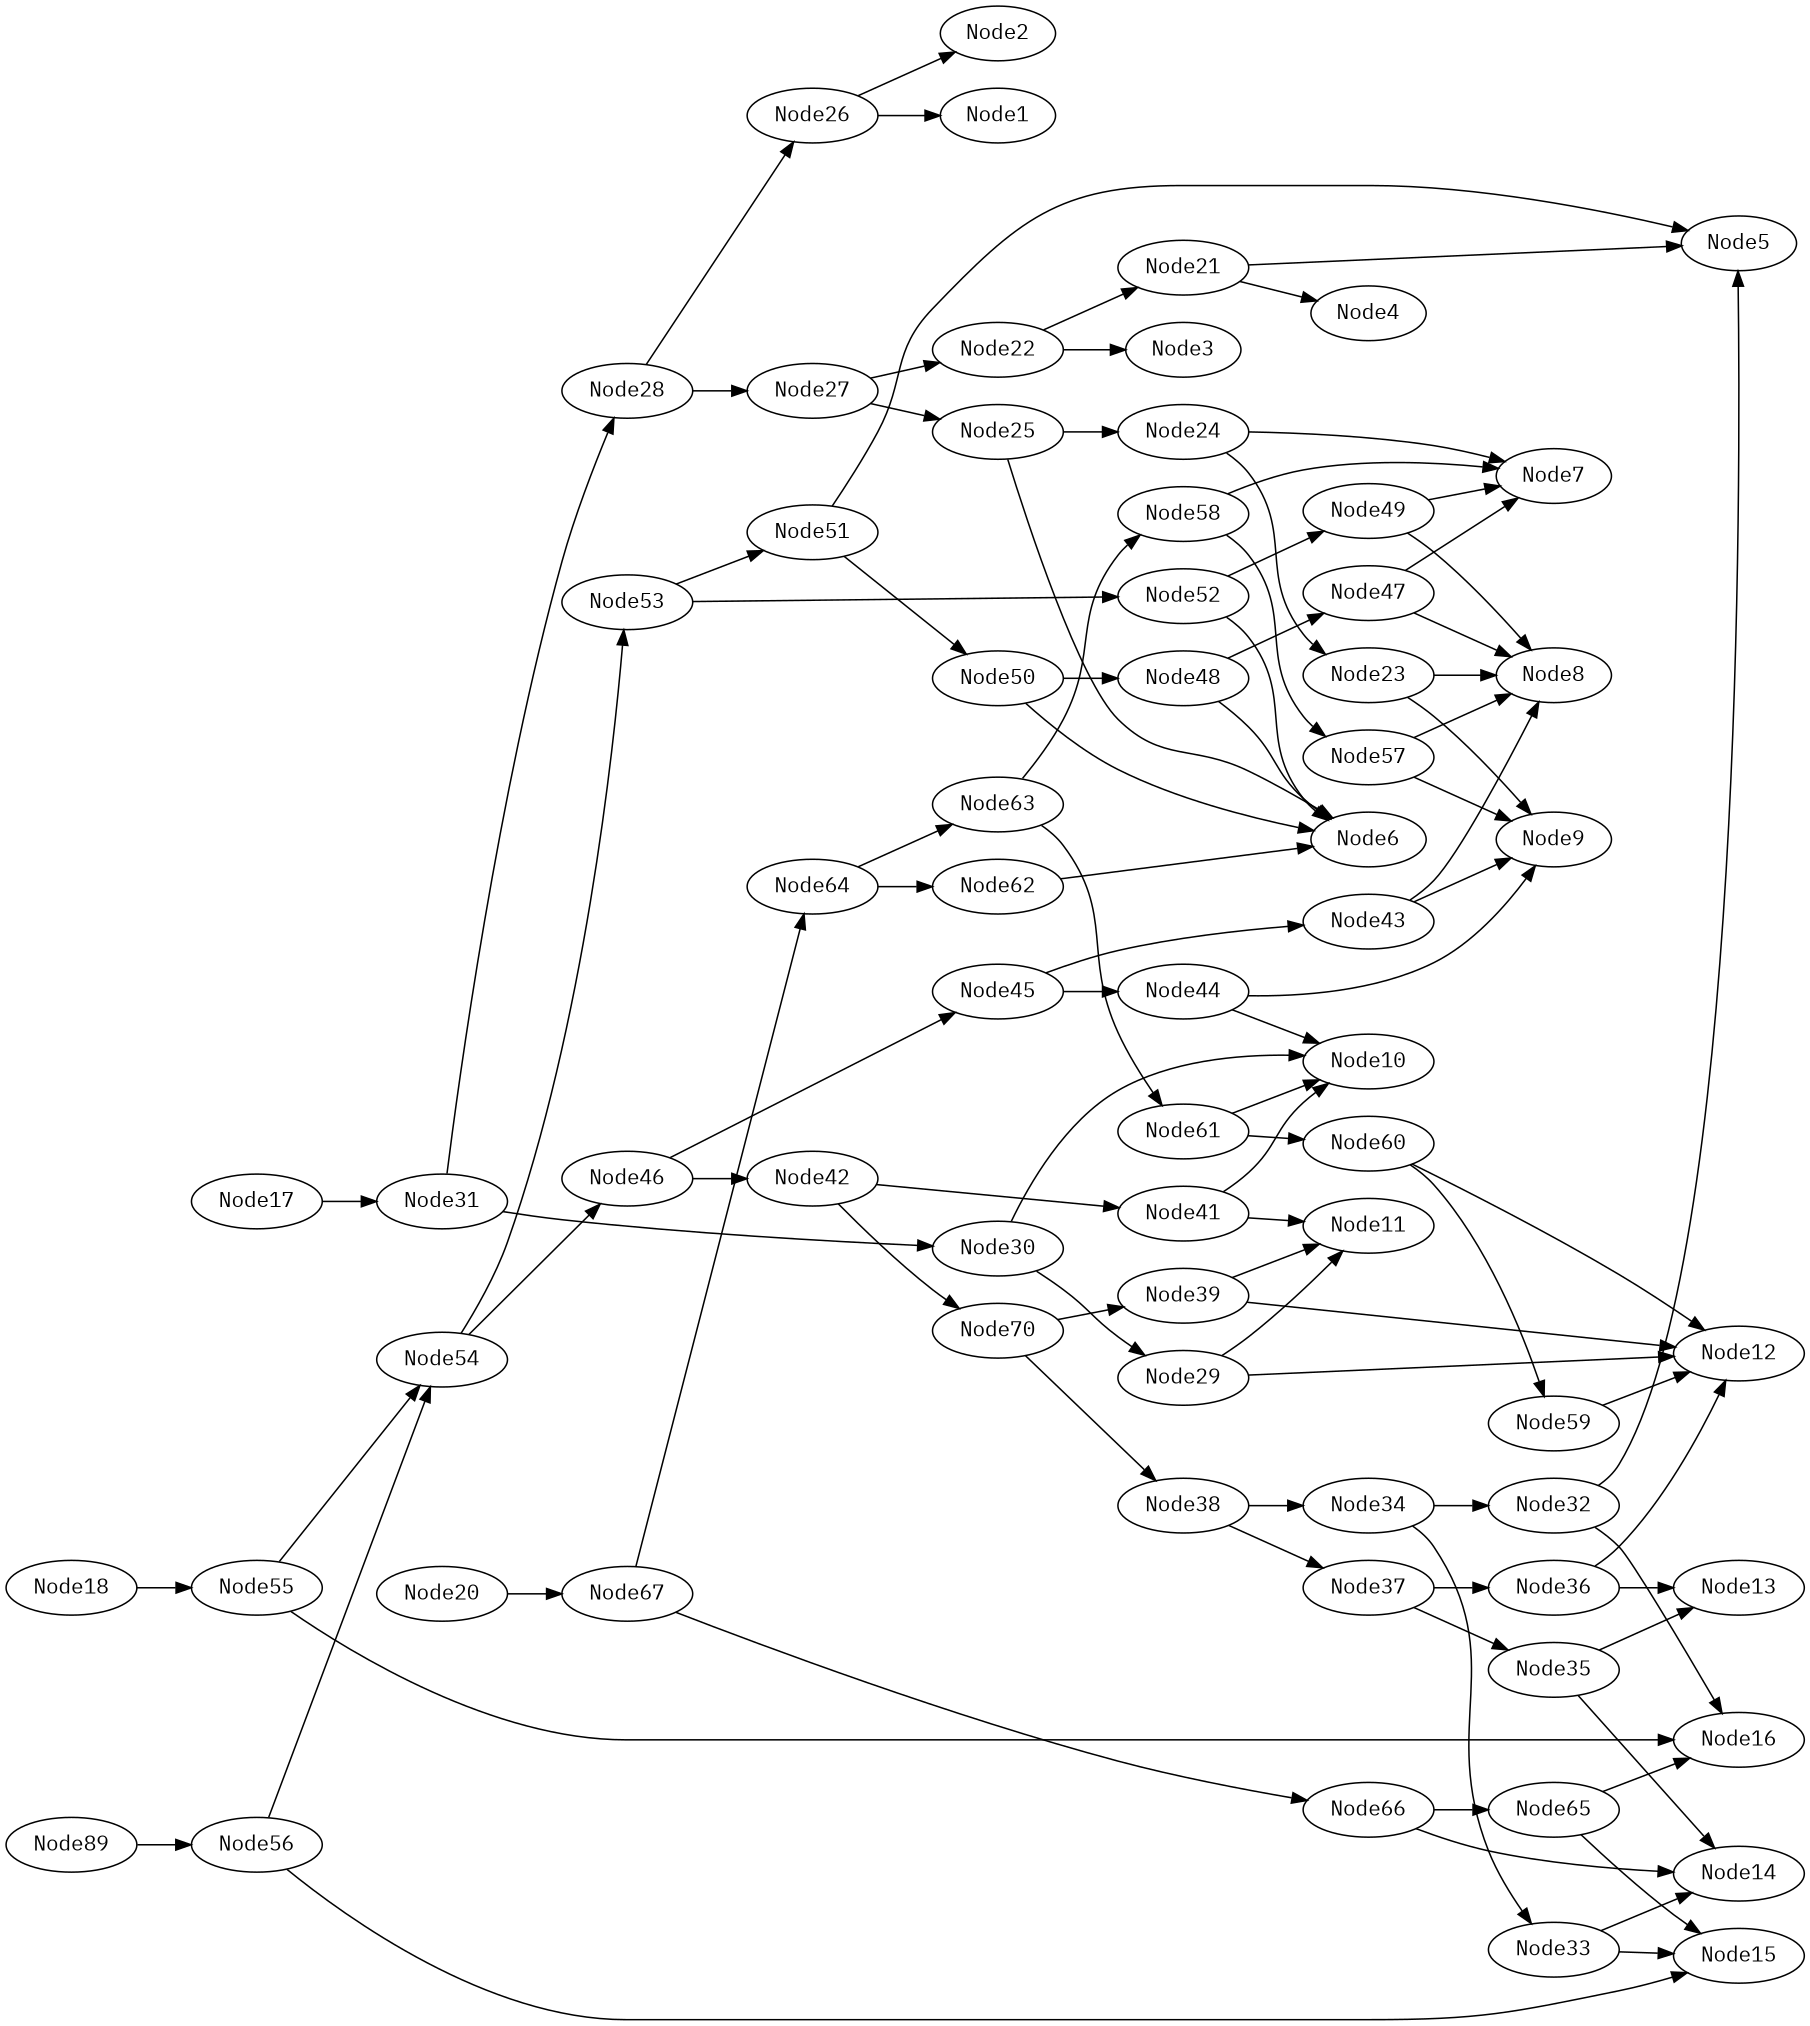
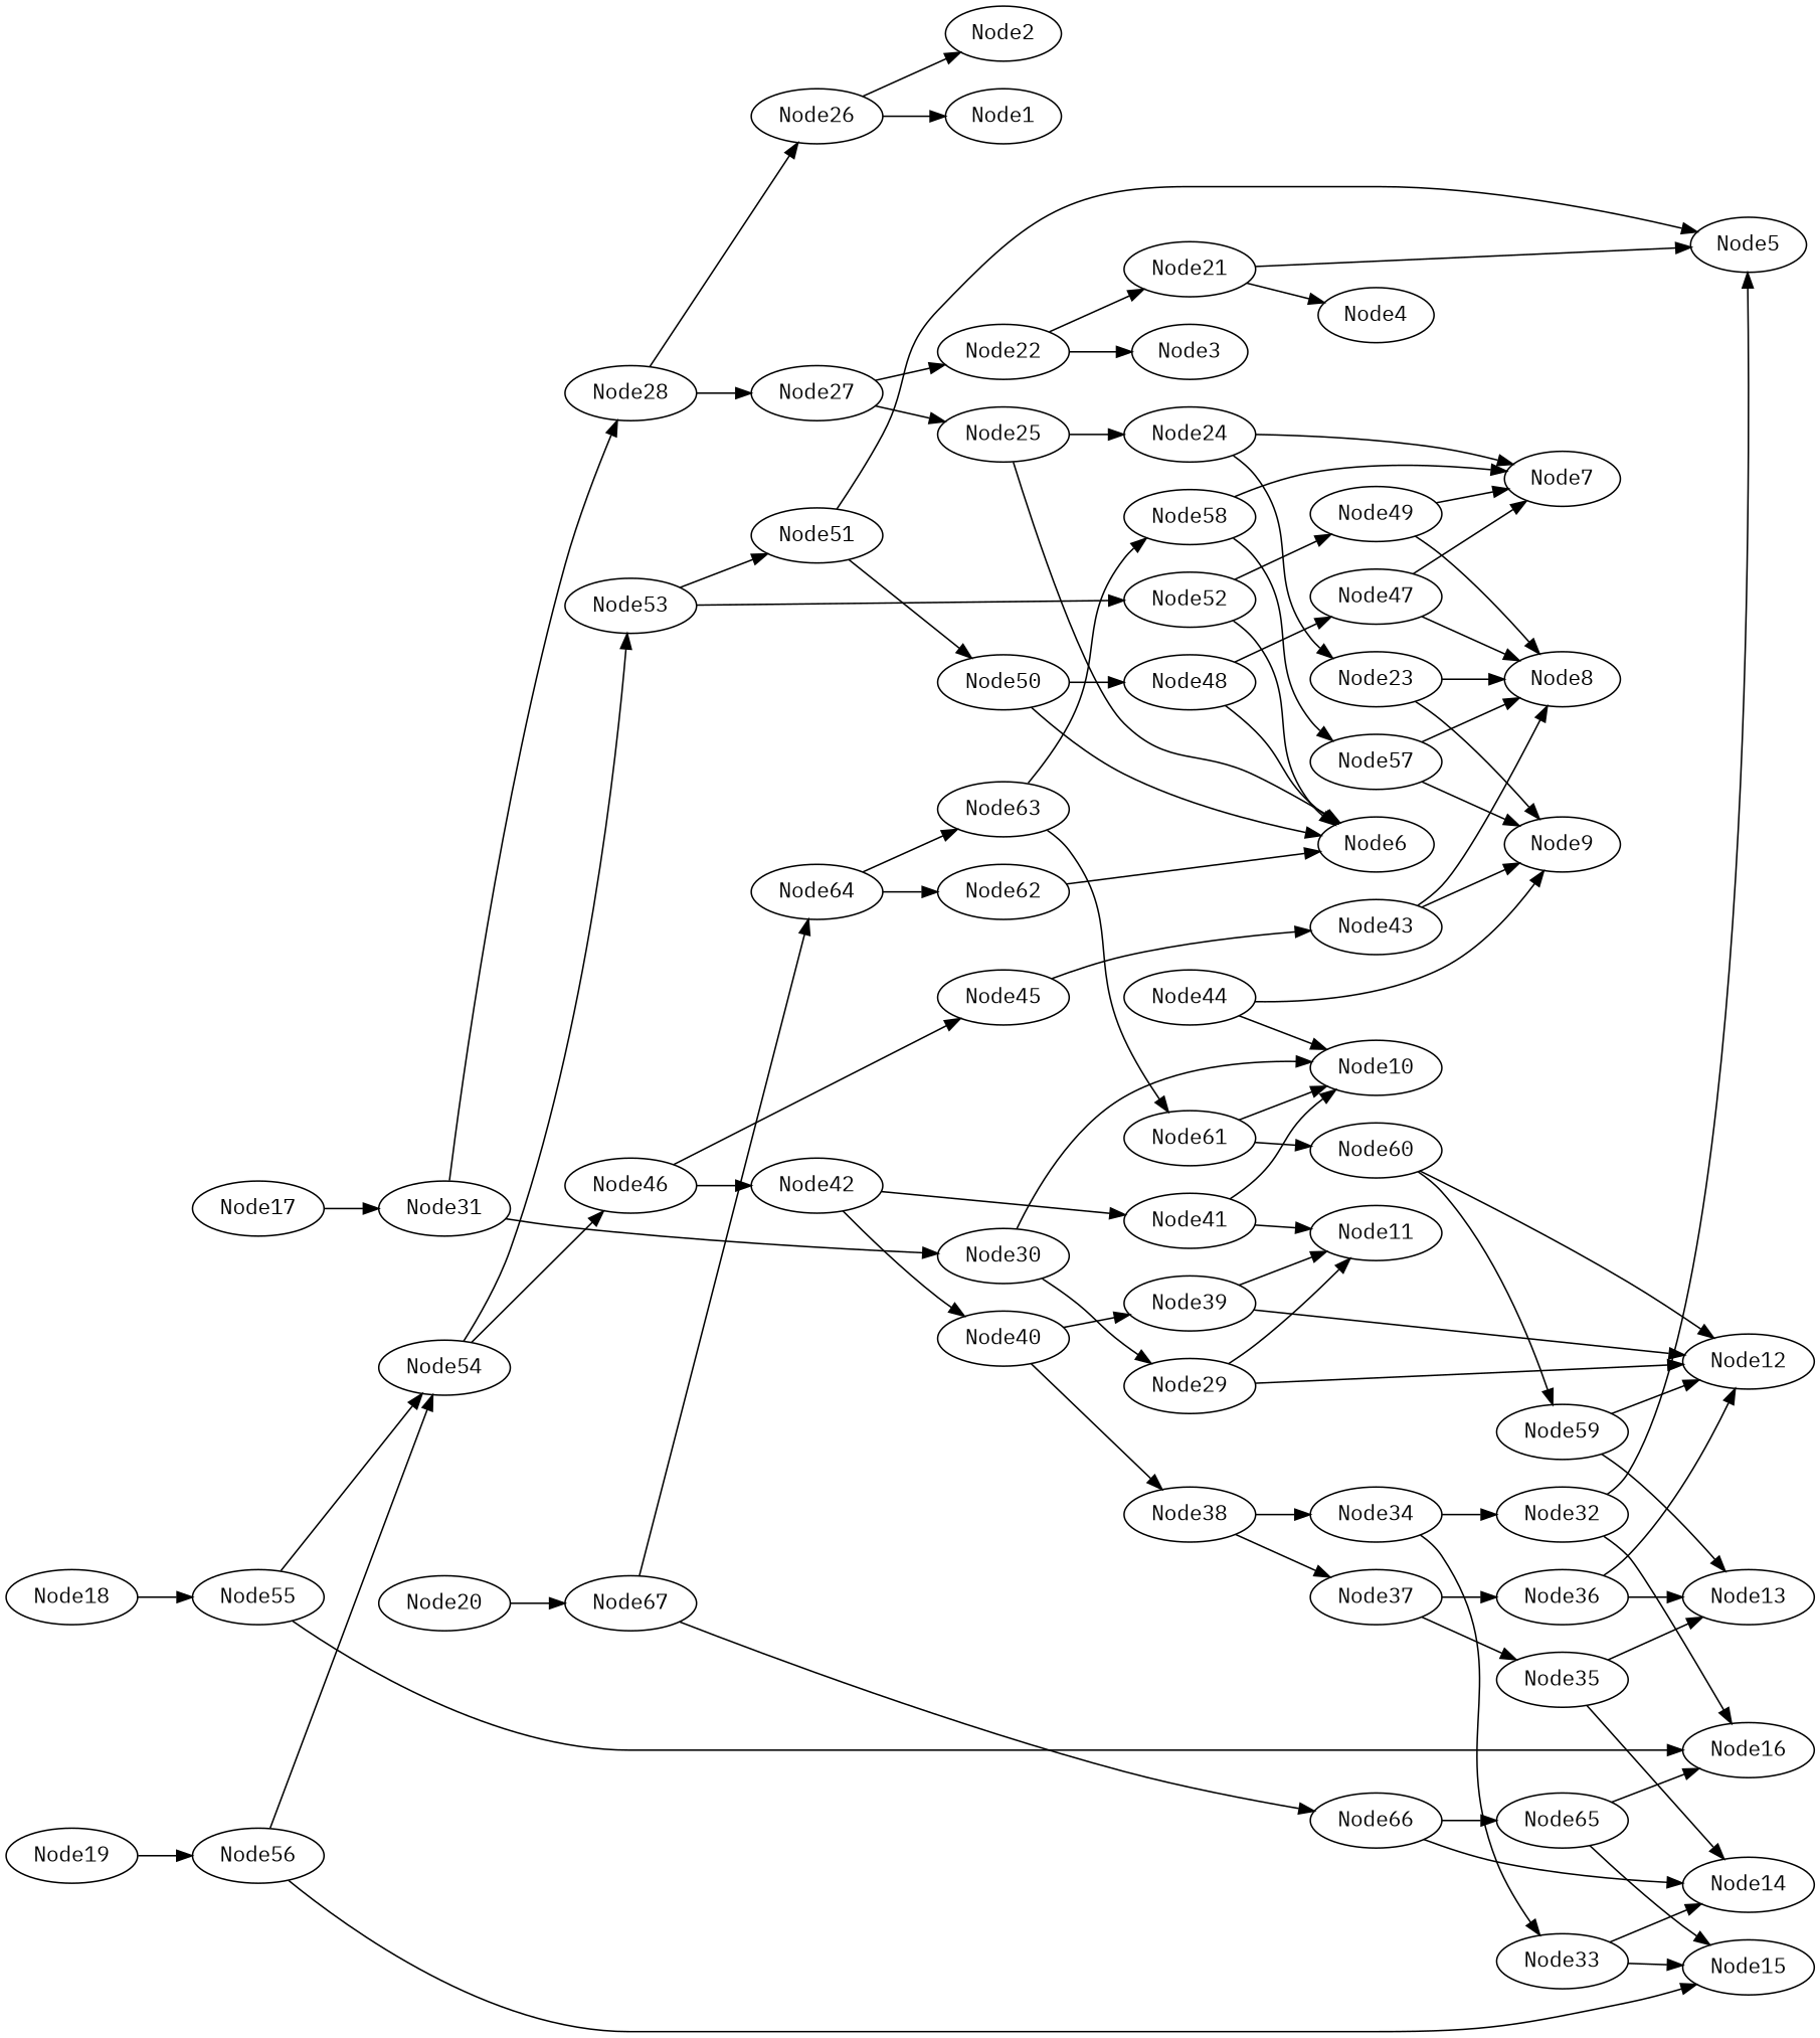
  digraph {
    fontname="IBM Plex Mono"
    rankdir=LR
    node [fontname="IBM Plex Mono"]
    edge [fontname="IBM Plex Mono" style=solid]
    Node17
    Node31
    Node28
    Node30
    Node26
    Node27
    Node29
    Node10
    Node18
    Node55
    Node16
    Node54
    Node46
    Node53
-   Node19 [label=Node89]
+   Node19
    Node56
    Node15
    Node20
    Node67
    Node64
    Node66
    Node62
    Node63
    Node14
    Node65
    Node21
    Node4
    Node5
    Node22
    Node3
    Node23
    Node8
    Node9
    Node24
    Node7
    Node25
    Node6
    Node1
    Node2
    Node11
    Node12
    Node32
    Node33
    Node34
    Node35
    Node13
    Node36
    Node37
    Node38
    Node39
-   Node40 [label=Node70]
+   Node40
    Node41
    Node42
    Node43
    Node44
    Node45
    Node47
    Node48
    Node49
    Node50
    Node51
    Node52
    Node57
    Node58
    Node59
    Node60
    Node61
    Node17 -> Node31
    Node31 -> Node28
    Node31 -> Node30
    Node28 -> Node26
    Node28 -> Node27
    Node30 -> Node29
    Node30 -> Node10
    Node26 -> Node1
    Node26 -> Node2
    Node27 -> Node22
    Node27 -> Node25
    Node29 -> Node11
    Node29 -> Node12
    Node18 -> Node55
    Node55 -> Node16
    Node55 -> Node54
    Node54 -> Node46
    Node54 -> Node53
    Node46 -> Node42
    Node46 -> Node45
    Node53 -> Node51
    Node53 -> Node52
    Node19 -> Node56
    Node56 -> Node54
    Node56 -> Node15
    Node20 -> Node67
    Node67 -> Node64
    Node67 -> Node66
    Node64 -> Node62
    Node64 -> Node63
    Node66 -> Node14
    Node66 -> Node65
    Node62 -> Node6
    Node63 -> Node58
    Node63 -> Node61
    Node65 -> Node16
    Node65 -> Node15
    Node21 -> Node4
    Node21 -> Node5
    Node22 -> Node21
    Node22 -> Node3
    Node23 -> Node8
    Node23 -> Node9
    Node24 -> Node23
    Node24 -> Node7
    Node25 -> Node24
    Node25 -> Node6
    Node32 -> Node16
    Node32 -> Node5
    Node33 -> Node15
    Node33 -> Node14
    Node34 -> Node32
    Node34 -> Node33
    Node35 -> Node14
    Node35 -> Node13
    Node36 -> Node12
    Node36 -> Node13
    Node37 -> Node35
    Node37 -> Node36
    Node38 -> Node34
    Node38 -> Node37
    Node39 -> Node11
    Node39 -> Node12
    Node40 -> Node38
    Node40 -> Node39
    Node41 -> Node10
    Node41 -> Node11
    Node42 -> Node40
    Node42 -> Node41
    Node43 -> Node8
    Node43 -> Node9
    Node44 -> Node10
    Node44 -> Node9
    Node45 -> Node43
-   Node45 -> Node44
    Node47 -> Node8
    Node47 -> Node7
    Node48 -> Node6
    Node48 -> Node47
    Node49 -> Node8
    Node49 -> Node7
    Node50 -> Node6
    Node50 -> Node48
    Node51 -> Node5
    Node51 -> Node50
    Node52 -> Node6
    Node52 -> Node49
    Node57 -> Node8
    Node57 -> Node9
    Node58 -> Node7
    Node58 -> Node57
    Node59 -> Node12
+   Node59 -> Node13
    Node60 -> Node12
    Node60 -> Node59
    Node61 -> Node10
    Node61 -> Node60
  }
